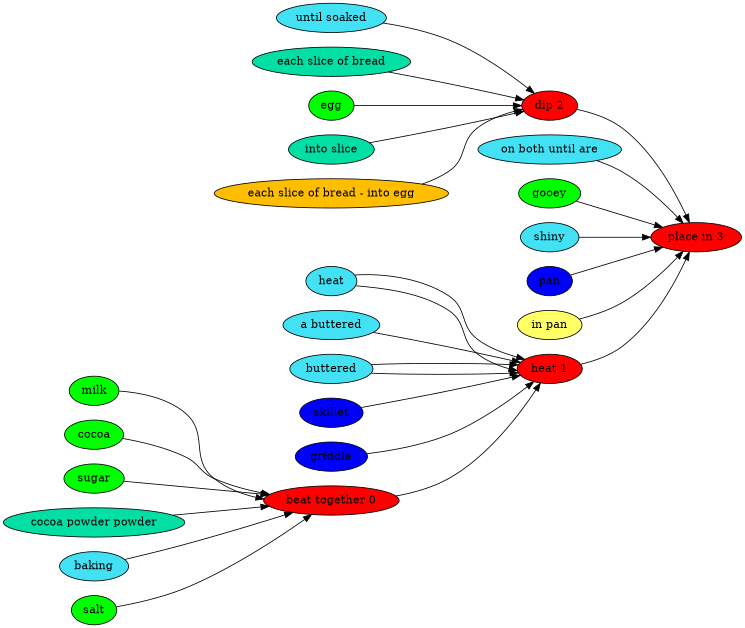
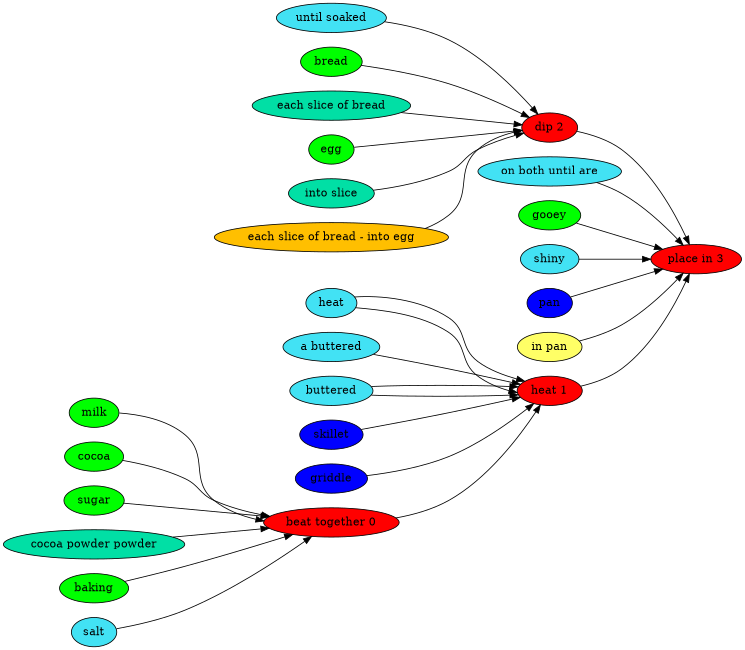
  digraph {
    rankdir=LR
    node [fillcolor=green style=filled]
    "beat together 0" [fillcolor=red]
    "heat 1" [fillcolor=red]
    "place in 3" [fillcolor=red]
    milk
    n5 [label=cocoa]
    sugar
    "cocoa powder powder" [fillcolor="#01DFA5"]
-   baking [fillcolor="#42e2f4"]
-   salt
+   baking
+   salt [fillcolor="#42e2f4"]
    heat [fillcolor="#42e2f4"]
    "a buttered" [fillcolor="#42e2f4"]
    buttered [fillcolor="#42e2f4"]
    skillet [fillcolor="#0000ff"]
    griddle [fillcolor="#0000ff"]
    "dip 2" [fillcolor=red]
    "until soaked" [fillcolor="#42e2f4"]
+   bread
    "each slice of bread" [fillcolor="#01DFA5"]
    egg
    n20 [fillcolor="#01DFA5" label="into slice"]
    "each slice of bread - into egg" [fillcolor="#FFBF00"]
    "on both until are" [fillcolor="#42e2f4"]
    gooey
    shiny [fillcolor="#42e2f4"]
    pan [fillcolor="#0000ff"]
    "in pan" [fillcolor="#ffff66"]
    "beat together 0" -> "heat 1"
    "heat 1" -> "place in 3"
    milk -> "beat together 0"
    n5 -> "beat together 0"
    sugar -> "beat together 0"
    "cocoa powder powder" -> "beat together 0"
    baking -> "beat together 0"
    salt -> "beat together 0"
    heat -> "heat 1"
    heat -> "heat 1"
    "a buttered" -> "heat 1"
    buttered -> "heat 1"
    buttered -> "heat 1"
    skillet -> "heat 1"
    griddle -> "heat 1"
    "dip 2" -> "place in 3"
    "until soaked" -> "dip 2"
+   bread -> "dip 2"
    "each slice of bread" -> "dip 2"
    egg -> "dip 2"
    n20 -> "dip 2"
    "each slice of bread - into egg" -> "dip 2"
    "on both until are" -> "place in 3"
    gooey -> "place in 3"
    shiny -> "place in 3"
    pan -> "place in 3"
    "in pan" -> "place in 3"
  }
